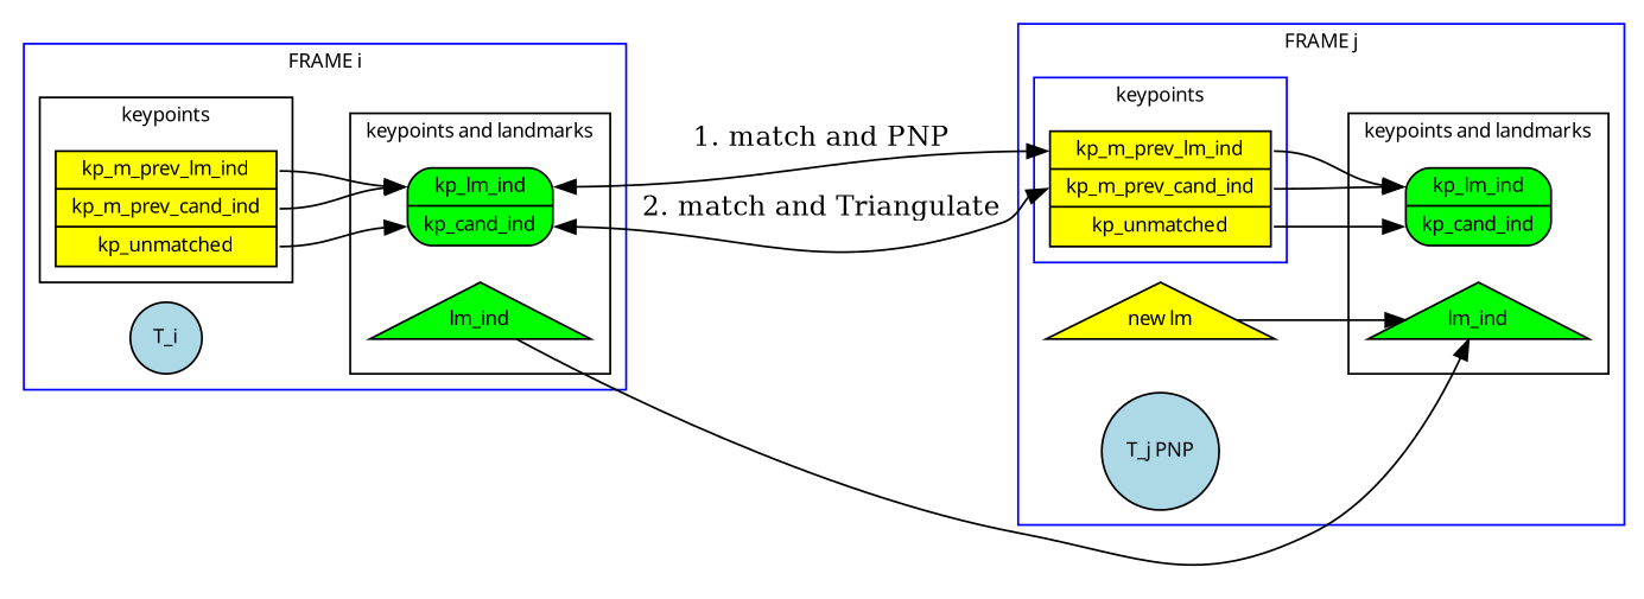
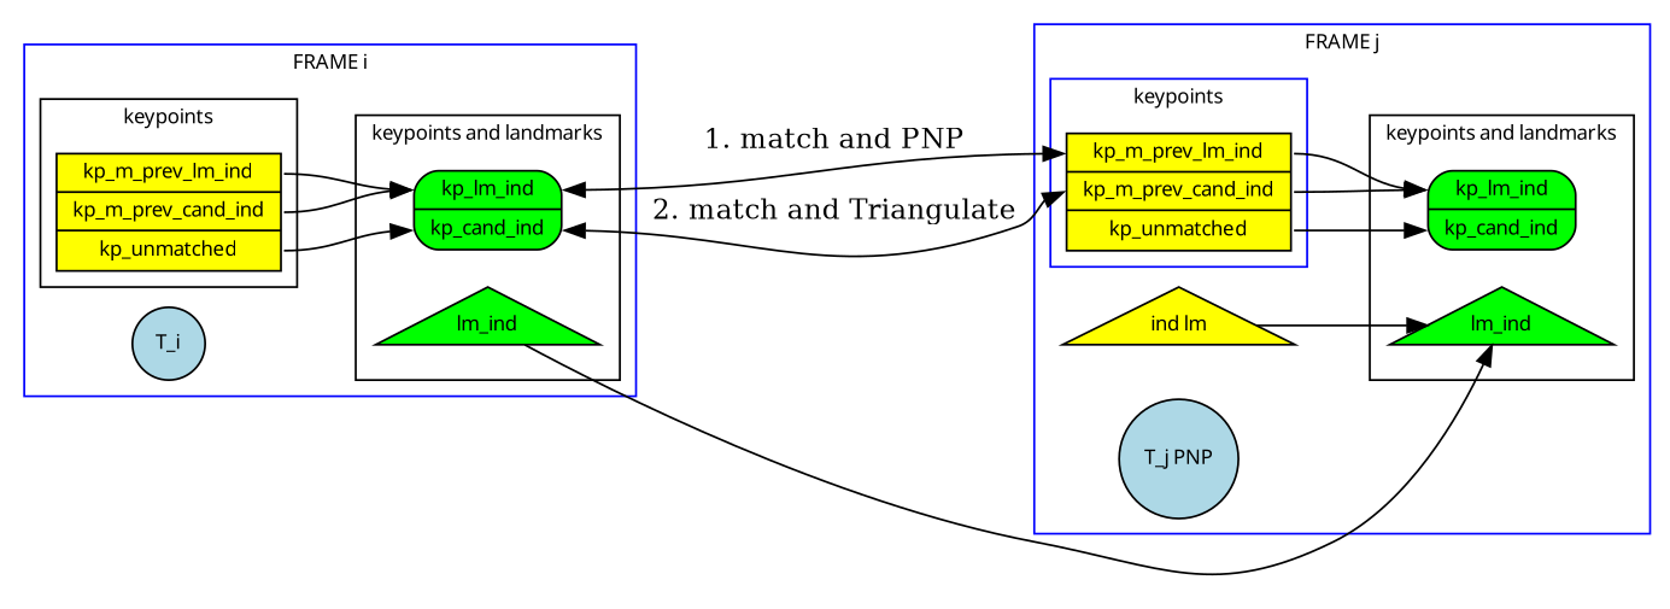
  digraph {
    compound=true
    fontname=Verdana
    fontsize=10
    rankdir=LR
    node [fillcolor=green fontname=Verdana fontsize=10 shape=triangle style=filled]
    edge [headport=kp_lm_ind]
    n1 [fillcolor=yellow label="{ { <M2_i> kp_m_prev_lm_ind|<M1_i>kp_m_prev_cand_ind|<UM_i>kp_unmatched }}" shape=record]
    n2 [label="{{ <kp_lm_ind>kp_lm_ind | <kp_cand_ind>kp_cand_ind}}" shape=Mrecord]
    n3 [label=lm_ind]
    n4 [fillcolor=lightblue label=T_i shape=circle]
    n5 [fillcolor=yellow label="{ {<M2_j> kp_m_prev_lm_ind|<M1_j>kp_m_prev_cand_ind |<UM_j>kp_unmatched }}" shape=record]
    n6 [label="{{ <kp_lm_ind>kp_lm_ind | <kp_cand_ind>kp_cand_ind}}" shape=Mrecord]
    n7 [label=lm_ind]
-   n8 [fillcolor=yellow label="new lm"]
+   n8 [fillcolor=yellow label="ind lm"]
    n9 [fillcolor=lightblue label="T_j PNP" shape=circle]
    subgraph cluster_1 {
      color=blue
      label="FRAME i"
      n4
      subgraph cluster_2 {
        color=black
        label=keypoints
        n1
      }
      subgraph cluster_3 {
        color=black
        label="keypoints and landmarks"
        n2
        n3
      }
    }
    subgraph cluster_4 {
      color=blue
      label="FRAME j"
      n8
      n9
      subgraph cluster_5 {
        color=blue
        label=keypoints
        n5
      }
      subgraph cluster_6 {
        color=black
        label="keypoints and landmarks"
        n6
        n7
      }
    }
    n1 -> n2 [tailport=M1_i]
    n1 -> n2 [tailport=M2_i]
    n1 -> n2 [headport=kp_cand_ind tailport=UM_i]
    n2 -> n5 [dir=both headport=M2_j label="1. match and PNP" tailport=kp_lm_ind]
    n2 -> n5 [dir=both headport=M1_j label="2. match and Triangulate" tailport=kp_cand_ind]
    n3 -> n7 [headport=""]
    n5 -> n6 [tailport=M1_j]
    n5 -> n6 [tailport=M2_j]
    n5 -> n6 [headport=kp_cand_ind tailport=UM_j]
    n8 -> n7 [headport=""]
  }
